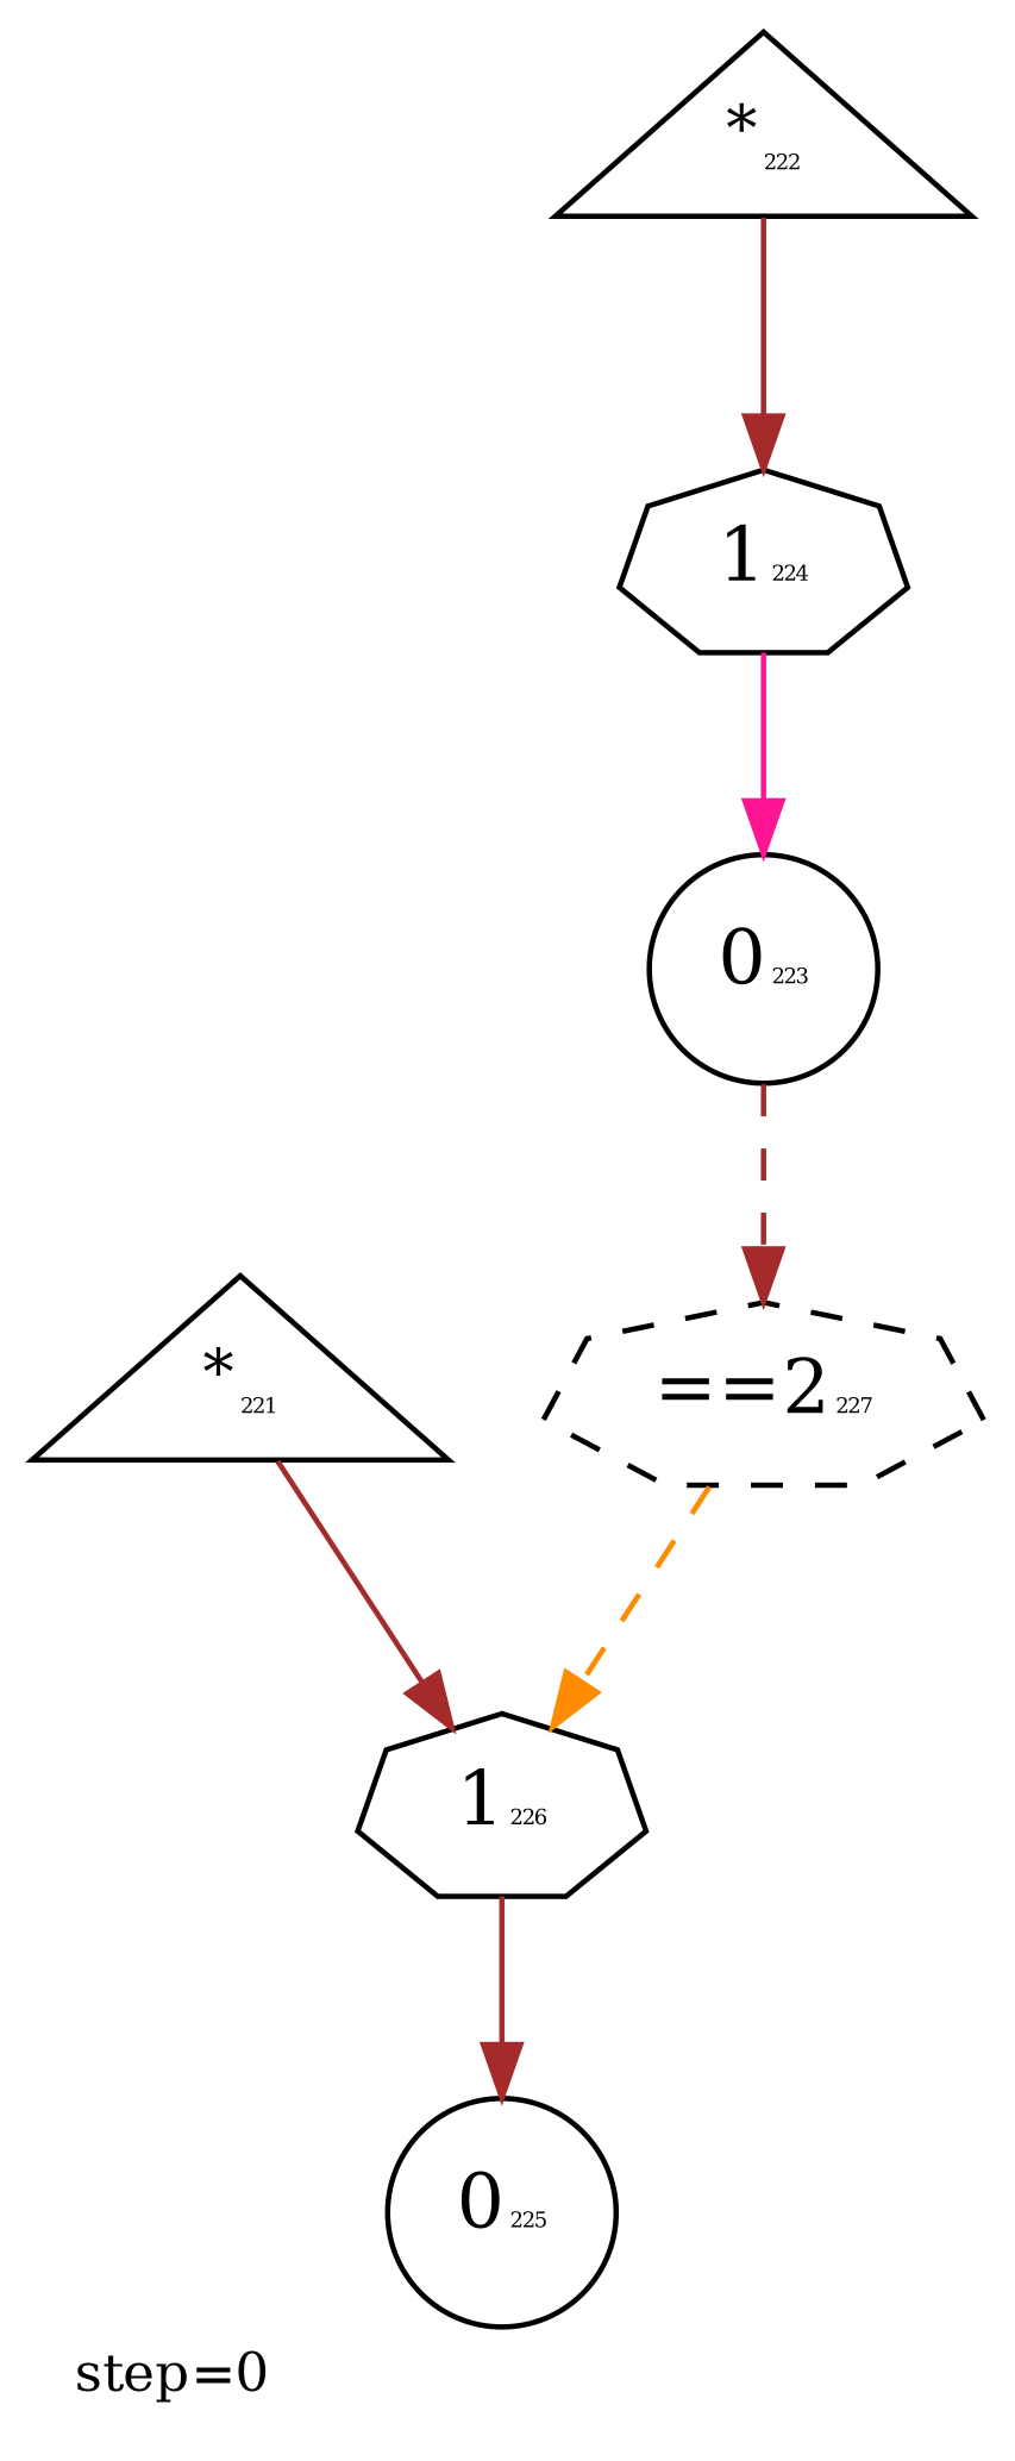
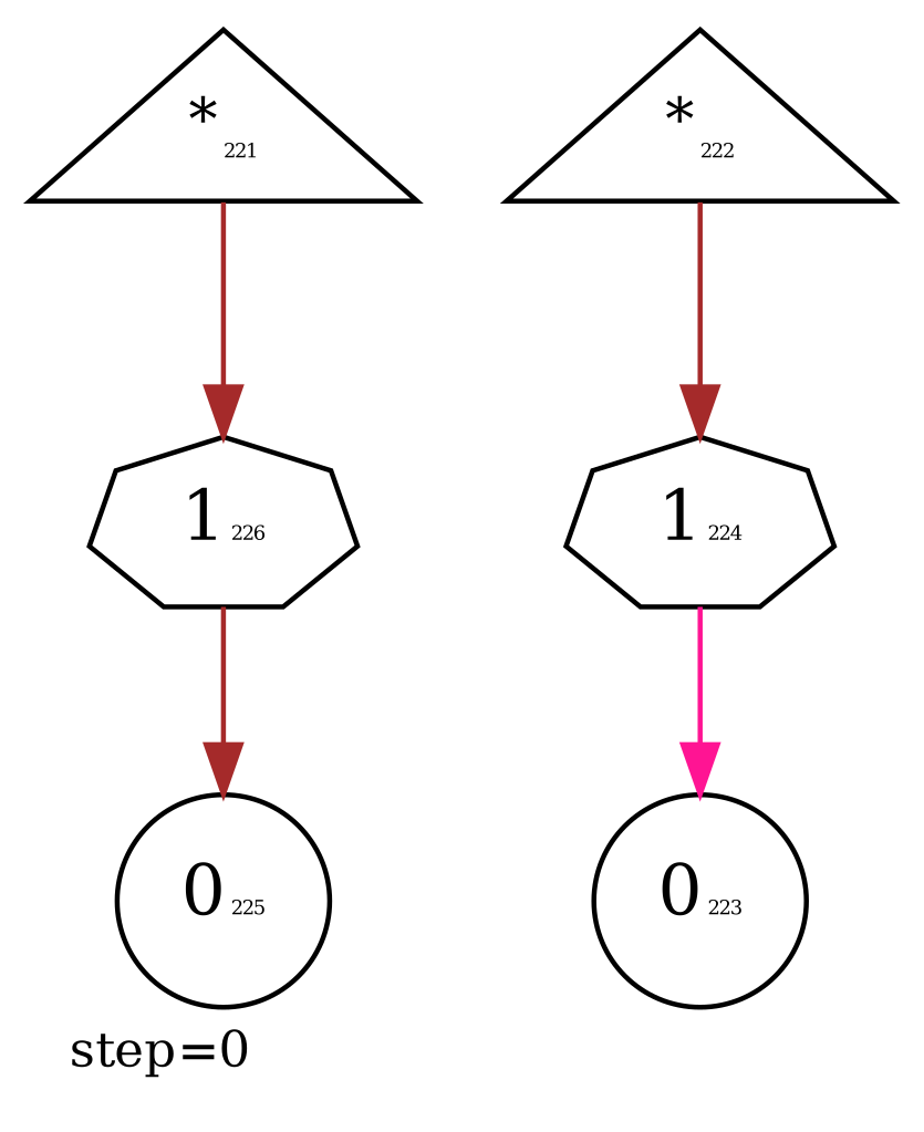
  digraph {
    fontsize=10
    label="step=0"
    labeljust=left
    labelloc=bottom
    node [color=black labelfontcolor=black peripheries=1 shape=septagon]
    edge [color=brown]
    n1 [label=<<SUP>*</SUP><FONT POINT-SIZE='4'>221</FONT>> shape=triangle]
    n2 [label=<1<FONT POINT-SIZE='4'>226</FONT>> labelfontcolor=""]
    n3 [label=<<SUP>*</SUP><FONT POINT-SIZE='4'>222</FONT>> shape=triangle]
    n4 [label=<1<FONT POINT-SIZE='4'>224</FONT>> labelfontcolor=""]
    n5 [label=<0<FONT POINT-SIZE='4'>223</FONT>> shape=circle]
-   n6 [label=<==2<FONT POINT-SIZE='4'>227</FONT>> style=dashed labelfontcolor=""]
    n7 [label=<0<FONT POINT-SIZE='4'>225</FONT>> shape=circle]
    n1 -> n2
    n2 -> n7
    n3 -> n4
    n4 -> n5 [color=deeppink]
-   n5 -> n6 [style=dashed]
-   n6 -> n2 [color=darkorange style=dashed]
  }
